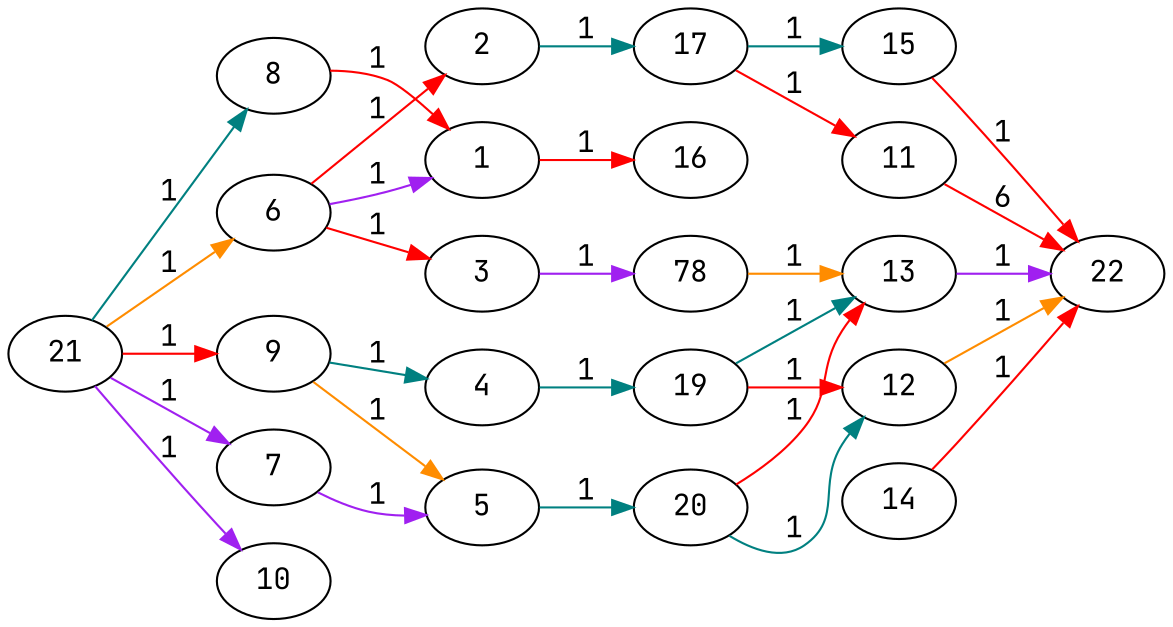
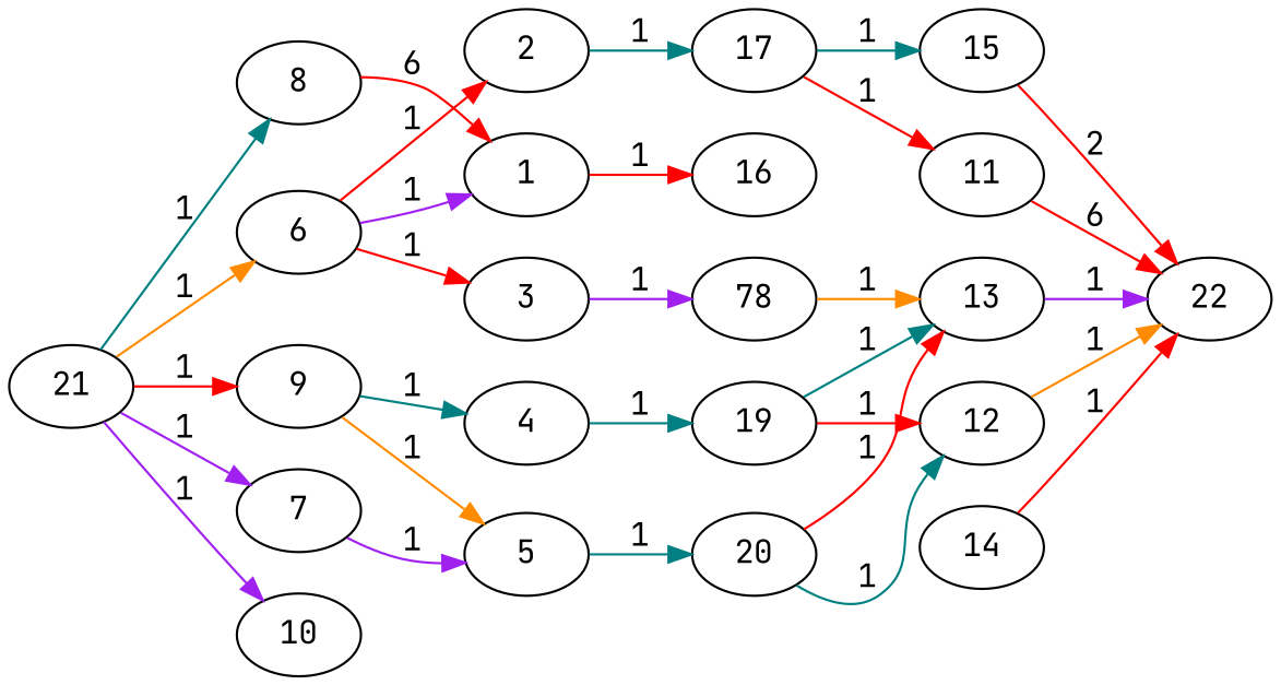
  digraph {
    fontname="JetBrains Mono"
    rankdir=LR
    node [fontname="JetBrains Mono"]
    edge [color=red fontname="JetBrains Mono" penwidth=1 weight=1]
    1
    16
    2
    17
    11
    15
    22
    n8 [label=78]
    3
    13
    4
    19
    12
    5
    20
    6
    7
    8
    9
    14
    21
    10
    1 -> 16 [label=1]
    2 -> 17 [color=teal label=1]
    17 -> 11 [label=1]
    17 -> 15 [color=teal label=1]
    11 -> 22 [label=6]
-   15 -> 22 [label=1]
+   15 -> 22 [label=2]
    n8 -> 13 [color=darkorange label=1]
    3 -> n8 [color=purple label=1]
    13 -> 22 [color=purple label=1]
    4 -> 19 [color=teal label=1]
    19 -> 13 [color=teal label=1]
    19 -> 12 [label=1]
    12 -> 22 [color=darkorange label=1]
    5 -> 20 [color=teal label=1]
    20 -> 13 [label=1]
    20 -> 12 [color=teal label=1]
    6 -> 1 [color=purple label=1]
    6 -> 2 [label=1]
    6 -> 3 [label=1]
    7 -> 5 [color=purple label=1]
-   8 -> 1 [label=1]
+   8 -> 1 [label=6]
    9 -> 4 [color=teal label=1]
    9 -> 5 [color=darkorange label=1]
    14 -> 22 [label=1]
    21 -> 6 [color=darkorange label=1]
    21 -> 7 [color=purple label=1]
    21 -> 8 [color=teal label=1]
    21 -> 9 [label=1]
    21 -> 10 [color=purple label=1]
  }
